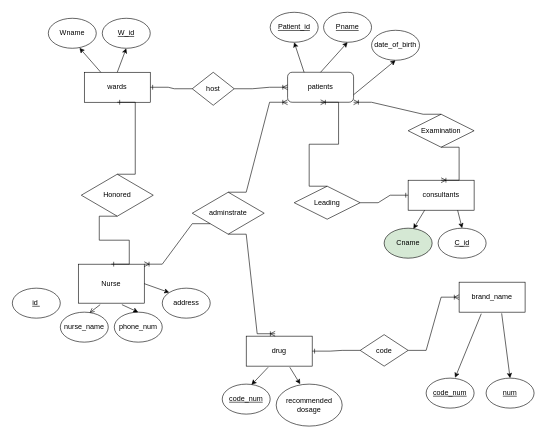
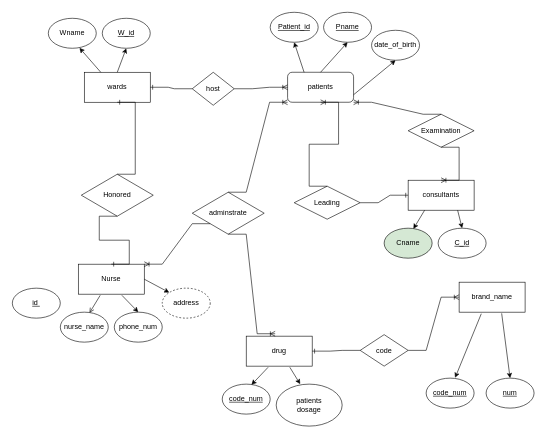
  <mxCell id="0" />
  <mxCell id="1" parent="0" />
  <mxCell id="2" value="wards" style="rounded=0;whiteSpace=wrap;html=1;" vertex="1" parent="1"><mxGeometry x="140" y="120" width="110" height="50" as="geometry" /></mxCell>
  <mxCell id="3" value="patients" style="whiteSpace=wrap;html=1;rounded=1;" vertex="1" parent="1"><mxGeometry x="479" y="120" width="110" height="50" as="geometry" /></mxCell>
  <mxCell id="4" value="Wname" style="ellipse;whiteSpace=wrap;html=1;" vertex="1" parent="1"><mxGeometry y="30" width="80" height="50" as="geometry" x="80" /></mxCell>
  <mxCell id="5" value="&lt;u&gt;W_id&lt;/u&gt;" style="ellipse;whiteSpace=wrap;html=1;" vertex="1" parent="1"><mxGeometry x="170" y="30" width="80" height="50" as="geometry" /></mxCell>
  <mxCell id="6" value="" style="endArrow=classic;html=1;rounded=0;exitX=0.25;exitY=0;exitDx=0;exitDy=0;entryX=0.65;entryY=0.987;entryDx=0;entryDy=0;entryPerimeter=0;" edge="1" parent="1" source="2" target="4"><mxGeometry width="50" height="50" relative="1" as="geometry"><mxPoint x="70" y="200" as="sourcePoint" /><mxPoint x="120" y="150" as="targetPoint" /></mxGeometry></mxCell>
  <mxCell id="7" value="" style="endArrow=classic;html=1;rounded=0;exitX=0.5;exitY=0;exitDx=0;exitDy=0;entryX=0.5;entryY=1;entryDx=0;entryDy=0;" edge="1" parent="1" source="2" target="5"><mxGeometry width="50" height="50" relative="1" as="geometry"><mxPoint x="178" y="130" as="sourcePoint" /><mxPoint x="100" y="120" as="targetPoint" /></mxGeometry></mxCell>
  <mxCell id="8" value="&lt;u&gt;Patient_id&lt;/u&gt;" style="ellipse;whiteSpace=wrap;html=1;" vertex="1" parent="1"><mxGeometry x="450" y="20" width="80" height="50" as="geometry" /></mxCell>
  <mxCell id="9" value="date_of_birth" style="ellipse;whiteSpace=wrap;html=1;" vertex="1" parent="1"><mxGeometry x="619" y="50" width="80" height="50" as="geometry" /></mxCell>
  <mxCell id="10" value="&lt;u&gt;Pname&lt;/u&gt;" style="ellipse;whiteSpace=wrap;html=1;" vertex="1" parent="1"><mxGeometry x="539" y="20" width="80" height="50" as="geometry" /></mxCell>
  <mxCell id="11" value="" style="endArrow=classic;html=1;rounded=0;exitX=0.25;exitY=0;exitDx=0;exitDy=0;entryX=0.5;entryY=1;entryDx=0;entryDy=0;" edge="1" parent="1" source="3" target="8"><mxGeometry width="50" height="50" relative="1" as="geometry"><mxPoint x="499" y="120" as="sourcePoint" /><mxPoint x="514" y="80" as="targetPoint" /></mxGeometry></mxCell>
  <mxCell id="12" value="" style="endArrow=classic;html=1;rounded=0;exitX=0.5;exitY=0;exitDx=0;exitDy=0;entryX=0.5;entryY=1;entryDx=0;entryDy=0;" edge="1" parent="1" source="3" target="10"><mxGeometry width="50" height="50" relative="1" as="geometry"><mxPoint x="517" y="130" as="sourcePoint" /><mxPoint x="500" y="80" as="targetPoint" /></mxGeometry></mxCell>
  <mxCell id="13" value="" style="endArrow=classic;html=1;rounded=0;exitX=1;exitY=0.75;exitDx=0;exitDy=0;entryX=0.5;entryY=1;entryDx=0;entryDy=0;" edge="1" parent="1" source="3" target="9"><mxGeometry width="50" height="50" relative="1" as="geometry"><mxPoint x="527" y="140" as="sourcePoint" /><mxPoint x="510" y="90" as="targetPoint" /></mxGeometry></mxCell>
  <mxCell id="14" value="" style="edgeStyle=entityRelationEdgeStyle;fontSize=12;html=1;endArrow=ERoneToMany;rounded=0;exitX=1;exitY=0.5;exitDx=0;exitDy=0;entryX=0;entryY=0.5;entryDx=0;entryDy=0;" edge="1" parent="1" source="15" target="3"><mxGeometry width="100" height="100" relative="1" as="geometry"><mxPoint x="270" y="170" as="sourcePoint" /><mxPoint x="350" y="250" as="targetPoint" /></mxGeometry></mxCell>
  <mxCell id="15" value="host" style="rhombus;whiteSpace=wrap;html=1;" vertex="1" parent="1"><mxGeometry x="320" y="120" width="70" height="55" as="geometry" /></mxCell>
  <mxCell id="16" value="" style="edgeStyle=entityRelationEdgeStyle;fontSize=12;html=1;endArrow=ERone;endFill=1;rounded=0;entryX=1;entryY=0.5;entryDx=0;entryDy=0;exitX=0;exitY=0.5;exitDx=0;exitDy=0;" edge="1" parent="1" source="15" target="2"><mxGeometry width="100" height="100" relative="1" as="geometry"><mxPoint x="270" y="180" as="sourcePoint" /><mxPoint x="410" y="240" as="targetPoint" /></mxGeometry></mxCell>
  <mxCell id="17" value="consultants" style="rounded=0;whiteSpace=wrap;html=1;" vertex="1" parent="1"><mxGeometry x="680" y="300" width="110" height="50" as="geometry" /></mxCell>
  <mxCell id="18" value="Cname" style="ellipse;whiteSpace=wrap;html=1;fillColor=#d5e8d4;" vertex="1" parent="1"><mxGeometry x="640" y="380" width="80" height="50" as="geometry" /></mxCell>
  <mxCell id="19" value="&lt;u&gt;C_id&lt;/u&gt;" style="ellipse;whiteSpace=wrap;html=1;" vertex="1" parent="1"><mxGeometry x="730" y="380" width="80" height="50" as="geometry" /></mxCell>
  <mxCell id="20" value="" style="endArrow=classic;html=1;rounded=0;exitX=0.25;exitY=1;exitDx=0;exitDy=0;entryX=0.61;entryY=0.022;entryDx=0;entryDy=0;entryPerimeter=0;" edge="1" parent="1" source="17" target="18"><mxGeometry width="50" height="50" relative="1" as="geometry"><mxPoint x="718" y="290" as="sourcePoint" /><mxPoint x="670" y="320" as="targetPoint" /></mxGeometry></mxCell>
  <mxCell id="21" value="" style="endArrow=classic;html=1;rounded=0;exitX=0.75;exitY=1;exitDx=0;exitDy=0;" edge="1" parent="1" source="17"><mxGeometry width="50" height="50" relative="1" as="geometry"><mxPoint x="745" y="290" as="sourcePoint" /><mxPoint x="770" y="380" as="targetPoint" /></mxGeometry></mxCell>
- <mxCell id="22" value="Nurse" style="rounded=0;whiteSpace=wrap;html=1;" vertex="1" parent="1"><mxGeometry x="130" y="440" width="110" height="65" as="geometry" /></mxCell>
+ <mxCell id="22" value="Nurse" style="rounded=0;whiteSpace=wrap;html=1;" vertex="1" parent="1"><mxGeometry x="130" y="440" width="110" height="50" as="geometry" /></mxCell>
  <mxCell id="23" value="nurse_name" style="ellipse;whiteSpace=wrap;html=1;" vertex="1" parent="1"><mxGeometry x="100" y="520" width="80" height="50" as="geometry" /></mxCell>
  <mxCell id="24" value="phone_num" style="ellipse;whiteSpace=wrap;html=1;" vertex="1" parent="1"><mxGeometry x="190" y="520" width="80" height="50" as="geometry" /></mxCell>
  <mxCell id="25" value="" style="endArrow=open;html=1;rounded=0;exitX=0.332;exitY=1.038;exitDx=0;exitDy=0;entryX=0.61;entryY=0.022;entryDx=0;entryDy=0;entryPerimeter=0;exitPerimeter=0;" edge="1" parent="1" source="22" target="23"><mxGeometry width="50" height="50" relative="1" as="geometry"><mxPoint x="168" y="490" as="sourcePoint" /><mxPoint x="130" y="460" as="targetPoint" /></mxGeometry></mxCell>
  <mxCell id="26" value="" style="endArrow=classic;html=1;rounded=0;exitX=0.661;exitY=1.038;exitDx=0;exitDy=0;exitPerimeter=0;" edge="1" parent="1" source="22"><mxGeometry width="50" height="50" relative="1" as="geometry"><mxPoint x="223" y="490" as="sourcePoint" /><mxPoint x="230" y="520" as="targetPoint" /></mxGeometry></mxCell>
  <mxCell id="27" value="" style="endArrow=classic;html=1;rounded=0;exitX=1;exitY=0.5;exitDx=0;exitDy=0;entryX=0;entryY=0;entryDx=0;entryDy=0;" edge="1" parent="1" source="22" target="28"><mxGeometry width="50" height="50" relative="1" as="geometry"><mxPoint x="187" y="502" as="sourcePoint" /><mxPoint x="159" y="531" as="targetPoint" /></mxGeometry></mxCell>
- <mxCell id="28" value="address" style="ellipse;whiteSpace=wrap;html=1;" vertex="1" parent="1"><mxGeometry x="270" y="480" width="80" height="50" as="geometry" /></mxCell>
+ <mxCell id="28" value="address" style="ellipse;whiteSpace=wrap;html=1;dashed=1;" vertex="1" parent="1"><mxGeometry x="270" y="480" width="80" height="50" as="geometry" /></mxCell>
  <mxCell id="29" value="drug" style="rounded=0;whiteSpace=wrap;html=1;" vertex="1" parent="1"><mxGeometry x="410" y="560" width="110" height="50" as="geometry" /></mxCell>
  <mxCell id="30" value="&lt;u&gt;code_num&lt;/u&gt;" style="ellipse;whiteSpace=wrap;html=1;" vertex="1" parent="1"><mxGeometry x="370" y="640" width="80" height="50" as="geometry" /></mxCell>
- <mxCell id="31" value="recommended&lt;br&gt;dosage" style="ellipse;whiteSpace=wrap;html=1;" vertex="1" parent="1"><mxGeometry x="460" y="640" width="110" height="70" as="geometry" /></mxCell>
+ <mxCell id="31" value="patients&lt;br&gt;dosage" style="ellipse;whiteSpace=wrap;html=1;" vertex="1" parent="1"><mxGeometry x="460" y="640" width="110" height="70" as="geometry" /></mxCell>
  <mxCell id="32" value="" style="endArrow=classic;html=1;rounded=0;exitX=0.332;exitY=1.038;exitDx=0;exitDy=0;entryX=0.61;entryY=0.022;entryDx=0;entryDy=0;entryPerimeter=0;exitPerimeter=0;" edge="1" parent="1" source="29" target="30"><mxGeometry width="50" height="50" relative="1" as="geometry"><mxPoint x="438" y="610" as="sourcePoint" /><mxPoint x="400" y="580" as="targetPoint" /></mxGeometry></mxCell>
  <mxCell id="33" value="" style="endArrow=classic;html=1;rounded=0;exitX=0.661;exitY=1.038;exitDx=0;exitDy=0;exitPerimeter=0;" edge="1" parent="1" source="29"><mxGeometry width="50" height="50" relative="1" as="geometry"><mxPoint x="493" y="610" as="sourcePoint" /><mxPoint x="500" y="640" as="targetPoint" /></mxGeometry></mxCell>
  <mxCell id="34" value="Examination" style="rhombus;whiteSpace=wrap;html=1;" vertex="1" parent="1"><mxGeometry x="680" y="190" width="110" height="55" as="geometry" /></mxCell>
  <mxCell id="35" value="Leading" style="rhombus;whiteSpace=wrap;html=1;" vertex="1" parent="1"><mxGeometry x="490" y="310" width="110" height="55" as="geometry" /></mxCell>
  <mxCell id="36" value="" style="edgeStyle=entityRelationEdgeStyle;fontSize=12;html=1;endArrow=ERoneToMany;rounded=0;exitX=0.5;exitY=0;exitDx=0;exitDy=0;entryX=0.5;entryY=1;entryDx=0;entryDy=0;" edge="1" parent="1" source="35" target="3"><mxGeometry width="100" height="100" relative="1" as="geometry"><mxPoint x="520.5" y="263" as="sourcePoint" /><mxPoint x="609.5" y="260" as="targetPoint" /><Array as="points"><mxPoint x="540" y="190" /><mxPoint x="560" y="200" /><mxPoint x="540" y="210" /></Array></mxGeometry></mxCell>
  <mxCell id="37" value="" style="edgeStyle=entityRelationEdgeStyle;fontSize=12;html=1;endArrow=ERone;endFill=1;rounded=0;entryX=0;entryY=0.5;entryDx=0;entryDy=0;exitX=1;exitY=0.5;exitDx=0;exitDy=0;" edge="1" parent="1" source="35" target="17"><mxGeometry width="100" height="100" relative="1" as="geometry"><mxPoint x="330" y="158" as="sourcePoint" /><mxPoint x="260" y="155" as="targetPoint" /></mxGeometry></mxCell>
  <mxCell id="38" value="" style="edgeStyle=entityRelationEdgeStyle;fontSize=12;html=1;endArrow=ERoneToMany;rounded=0;exitX=0.5;exitY=0;exitDx=0;exitDy=0;entryX=1;entryY=1;entryDx=0;entryDy=0;" edge="1" parent="1" source="34" target="3"><mxGeometry width="100" height="100" relative="1" as="geometry"><mxPoint x="400" y="158" as="sourcePoint" /><mxPoint x="489" y="155" as="targetPoint" /></mxGeometry></mxCell>
  <mxCell id="39" value="" style="edgeStyle=entityRelationEdgeStyle;fontSize=12;html=1;endArrow=ERoneToMany;rounded=0;exitX=0.5;exitY=1;exitDx=0;exitDy=0;entryX=0.5;entryY=0;entryDx=0;entryDy=0;" edge="1" parent="1" source="34" target="17"><mxGeometry width="100" height="100" relative="1" as="geometry"><mxPoint x="745" y="200" as="sourcePoint" /><mxPoint x="599" y="180" as="targetPoint" /></mxGeometry></mxCell>
  <mxCell id="40" value="Honored" style="rhombus;whiteSpace=wrap;html=1;" vertex="1" parent="1"><mxGeometry x="135" y="290" width="120" height="70" as="geometry" /></mxCell>
  <mxCell id="41" value="" style="edgeStyle=entityRelationEdgeStyle;fontSize=12;html=1;endArrow=ERone;endFill=1;rounded=0;entryX=0.5;entryY=1;entryDx=0;entryDy=0;exitX=0.5;exitY=0;exitDx=0;exitDy=0;" edge="1" parent="1" source="40" target="2"><mxGeometry width="100" height="100" relative="1" as="geometry"><mxPoint x="290" y="280" as="sourcePoint" /><mxPoint x="260" y="155" as="targetPoint" /></mxGeometry></mxCell>
  <mxCell id="42" value="" style="edgeStyle=entityRelationEdgeStyle;fontSize=12;html=1;endArrow=ERone;endFill=1;rounded=0;entryX=0.5;entryY=0;entryDx=0;entryDy=0;exitX=0.5;exitY=1;exitDx=0;exitDy=0;" edge="1" parent="1" source="40" target="22"><mxGeometry width="100" height="100" relative="1" as="geometry"><mxPoint x="205" y="300" as="sourcePoint" /><mxPoint x="205" y="180" as="targetPoint" /></mxGeometry></mxCell>
  <mxCell id="43" value="code" style="rhombus;whiteSpace=wrap;html=1;" vertex="1" parent="1"><mxGeometry x="600" y="557.5" width="80" height="52.5" as="geometry" /></mxCell>
  <mxCell id="44" value="brand_name" style="rounded=0;whiteSpace=wrap;html=1;" vertex="1" parent="1"><mxGeometry x="765" y="470" width="110" height="50" as="geometry" /></mxCell>
  <mxCell id="45" value="" style="edgeStyle=entityRelationEdgeStyle;fontSize=12;html=1;endArrow=ERone;endFill=1;rounded=0;entryX=1;entryY=0.5;entryDx=0;entryDy=0;exitX=0;exitY=0.5;exitDx=0;exitDy=0;" edge="1" parent="1" source="43" target="29"><mxGeometry width="100" height="100" relative="1" as="geometry"><mxPoint x="610" y="348" as="sourcePoint" /><mxPoint x="690" y="335" as="targetPoint" /></mxGeometry></mxCell>
  <mxCell id="46" value="" style="edgeStyle=entityRelationEdgeStyle;fontSize=12;html=1;endArrow=ERoneToMany;rounded=0;exitX=1;exitY=0.5;exitDx=0;exitDy=0;entryX=0;entryY=0.5;entryDx=0;entryDy=0;" edge="1" parent="1" source="43" target="44"><mxGeometry width="100" height="100" relative="1" as="geometry"><mxPoint x="539" y="443" as="sourcePoint" /><mxPoint x="628" y="440" as="targetPoint" /></mxGeometry></mxCell>
  <mxCell id="47" value="&lt;u&gt;code_num&lt;/u&gt;" style="ellipse;whiteSpace=wrap;html=1;" vertex="1" parent="1"><mxGeometry x="710" y="630" width="80" height="50" as="geometry" /></mxCell>
  <mxCell id="48" value="&lt;u&gt;num&lt;/u&gt;" style="ellipse;whiteSpace=wrap;html=1;" vertex="1" parent="1"><mxGeometry x="810" y="630" width="80" height="50" as="geometry" /></mxCell>
  <mxCell id="49" value="" style="endArrow=classic;html=1;rounded=0;exitX=0.336;exitY=1.053;exitDx=0;exitDy=0;exitPerimeter=0;entryX=0.604;entryY=-0.013;entryDx=0;entryDy=0;entryPerimeter=0;" edge="1" parent="1" source="44" target="47"><mxGeometry width="50" height="50" relative="1" as="geometry"><mxPoint x="773" y="610" as="sourcePoint" /><mxPoint x="790" y="638" as="targetPoint" /></mxGeometry></mxCell>
  <mxCell id="50" value="" style="endArrow=classic;html=1;rounded=0;exitX=0.645;exitY=1.04;exitDx=0;exitDy=0;exitPerimeter=0;entryX=0.5;entryY=0;entryDx=0;entryDy=0;" edge="1" parent="1" source="44" target="48"><mxGeometry width="50" height="50" relative="1" as="geometry"><mxPoint x="807" y="613" as="sourcePoint" /><mxPoint x="768" y="639" as="targetPoint" /></mxGeometry></mxCell>
  <mxCell id="51" value="adminstrate" style="rhombus;whiteSpace=wrap;html=1;" vertex="1" parent="1"><mxGeometry x="320" y="320" width="120" height="70" as="geometry" /></mxCell>
  <mxCell id="52" value="" style="edgeStyle=entityRelationEdgeStyle;fontSize=12;html=1;endArrow=ERoneToMany;rounded=0;exitX=0;exitY=1;exitDx=0;exitDy=0;entryX=1;entryY=0;entryDx=0;entryDy=0;" edge="1" parent="1" source="51" target="22"><mxGeometry width="100" height="100" relative="1" as="geometry"><mxPoint x="290" y="423" as="sourcePoint" /><mxPoint x="379" y="420" as="targetPoint" /></mxGeometry></mxCell>
  <mxCell id="53" value="" style="edgeStyle=entityRelationEdgeStyle;fontSize=12;html=1;endArrow=ERoneToMany;rounded=0;exitX=0.5;exitY=1;exitDx=0;exitDy=0;entryX=0.439;entryY=-0.08;entryDx=0;entryDy=0;entryPerimeter=0;" edge="1" parent="1" source="51" target="29"><mxGeometry width="100" height="100" relative="1" as="geometry"><mxPoint x="545" y="440" as="sourcePoint" /><mxPoint x="435" y="507" as="targetPoint" /></mxGeometry></mxCell>
  <mxCell id="54" value="" style="edgeStyle=entityRelationEdgeStyle;fontSize=12;html=1;endArrow=ERoneToMany;rounded=0;exitX=0.5;exitY=0;exitDx=0;exitDy=0;entryX=0;entryY=1;entryDx=0;entryDy=0;" edge="1" parent="1" source="51" target="3"><mxGeometry width="100" height="100" relative="1" as="geometry"><mxPoint x="360" y="383" as="sourcePoint" /><mxPoint x="250" y="450" as="targetPoint" /></mxGeometry></mxCell>
  <mxCell id="55" value="&lt;u&gt;id&amp;nbsp;&lt;/u&gt;" style="ellipse;whiteSpace=wrap;html=1;" vertex="1" parent="1"><mxGeometry x="20" y="480" width="80" height="50" as="geometry" /></mxCell>
